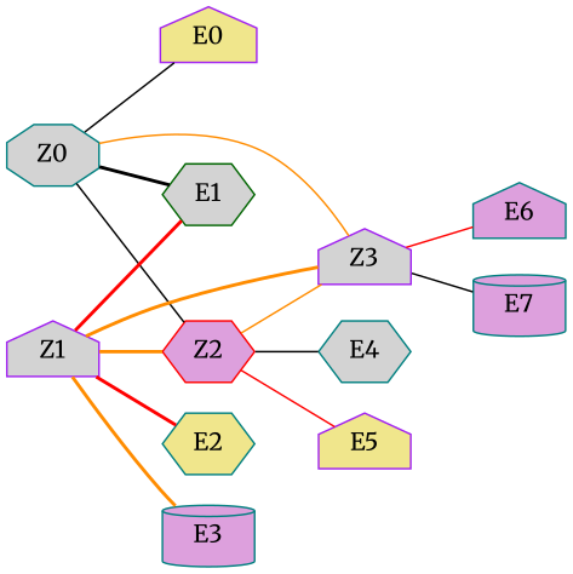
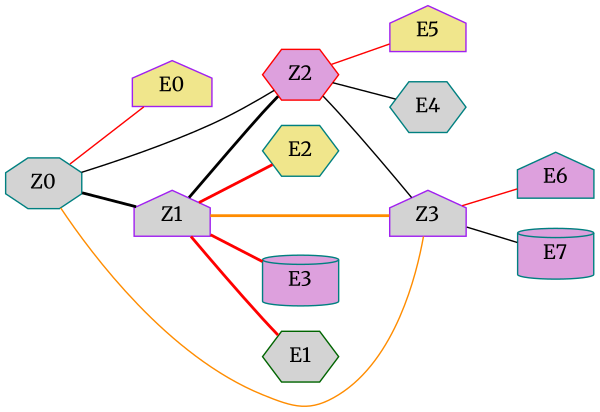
  graph {
    fontname=Merriweather
    rankdir=LR
    node [color=teal fillcolor=lightgrey fontname=Merriweather shape=house style=filled]
    edge [color=red fontname=Merriweather style=solid]
    Z0 [shape=octagon]
    E0 [color=purple fillcolor=khaki]
    Z1 [color=purple]
    Z2 [color=red fillcolor=plum shape=hexagon]
    Z3 [color=purple]
    E1 [color=darkgreen shape=hexagon]
    E2 [fillcolor=khaki shape=hexagon]
    E3 [fillcolor=plum shape=cylinder]
    E4 [shape=hexagon]
    E5 [color=purple fillcolor=khaki]
    E6 [fillcolor=plum]
    E7 [fillcolor=plum shape=cylinder]
-   Z0 -- E0 [color=black]
-   Z0 -- E1 [color=black style=bold]
+   Z0 -- E0
+   Z0 -- Z1 [color=black style=bold]
    Z0 -- Z2 [color=black]
    Z0 -- Z3 [color=darkorange]
-   Z1 -- Z2 [color=darkorange style=bold]
+   Z1 -- Z2 [color=black style=bold]
    Z1 -- Z3 [color=darkorange style=bold]
    Z1 -- E1 [style=bold]
    Z1 -- E2 [style=bold]
-   Z1 -- E3 [color=darkorange style=bold]
-   Z2 -- Z3 [color=darkorange]
+   Z1 -- E3 [style=bold]
+   Z2 -- Z3 [color=black]
    Z2 -- E4 [color=black]
    Z2 -- E5
    Z3 -- E6
    Z3 -- E7 [color=black]
  }
